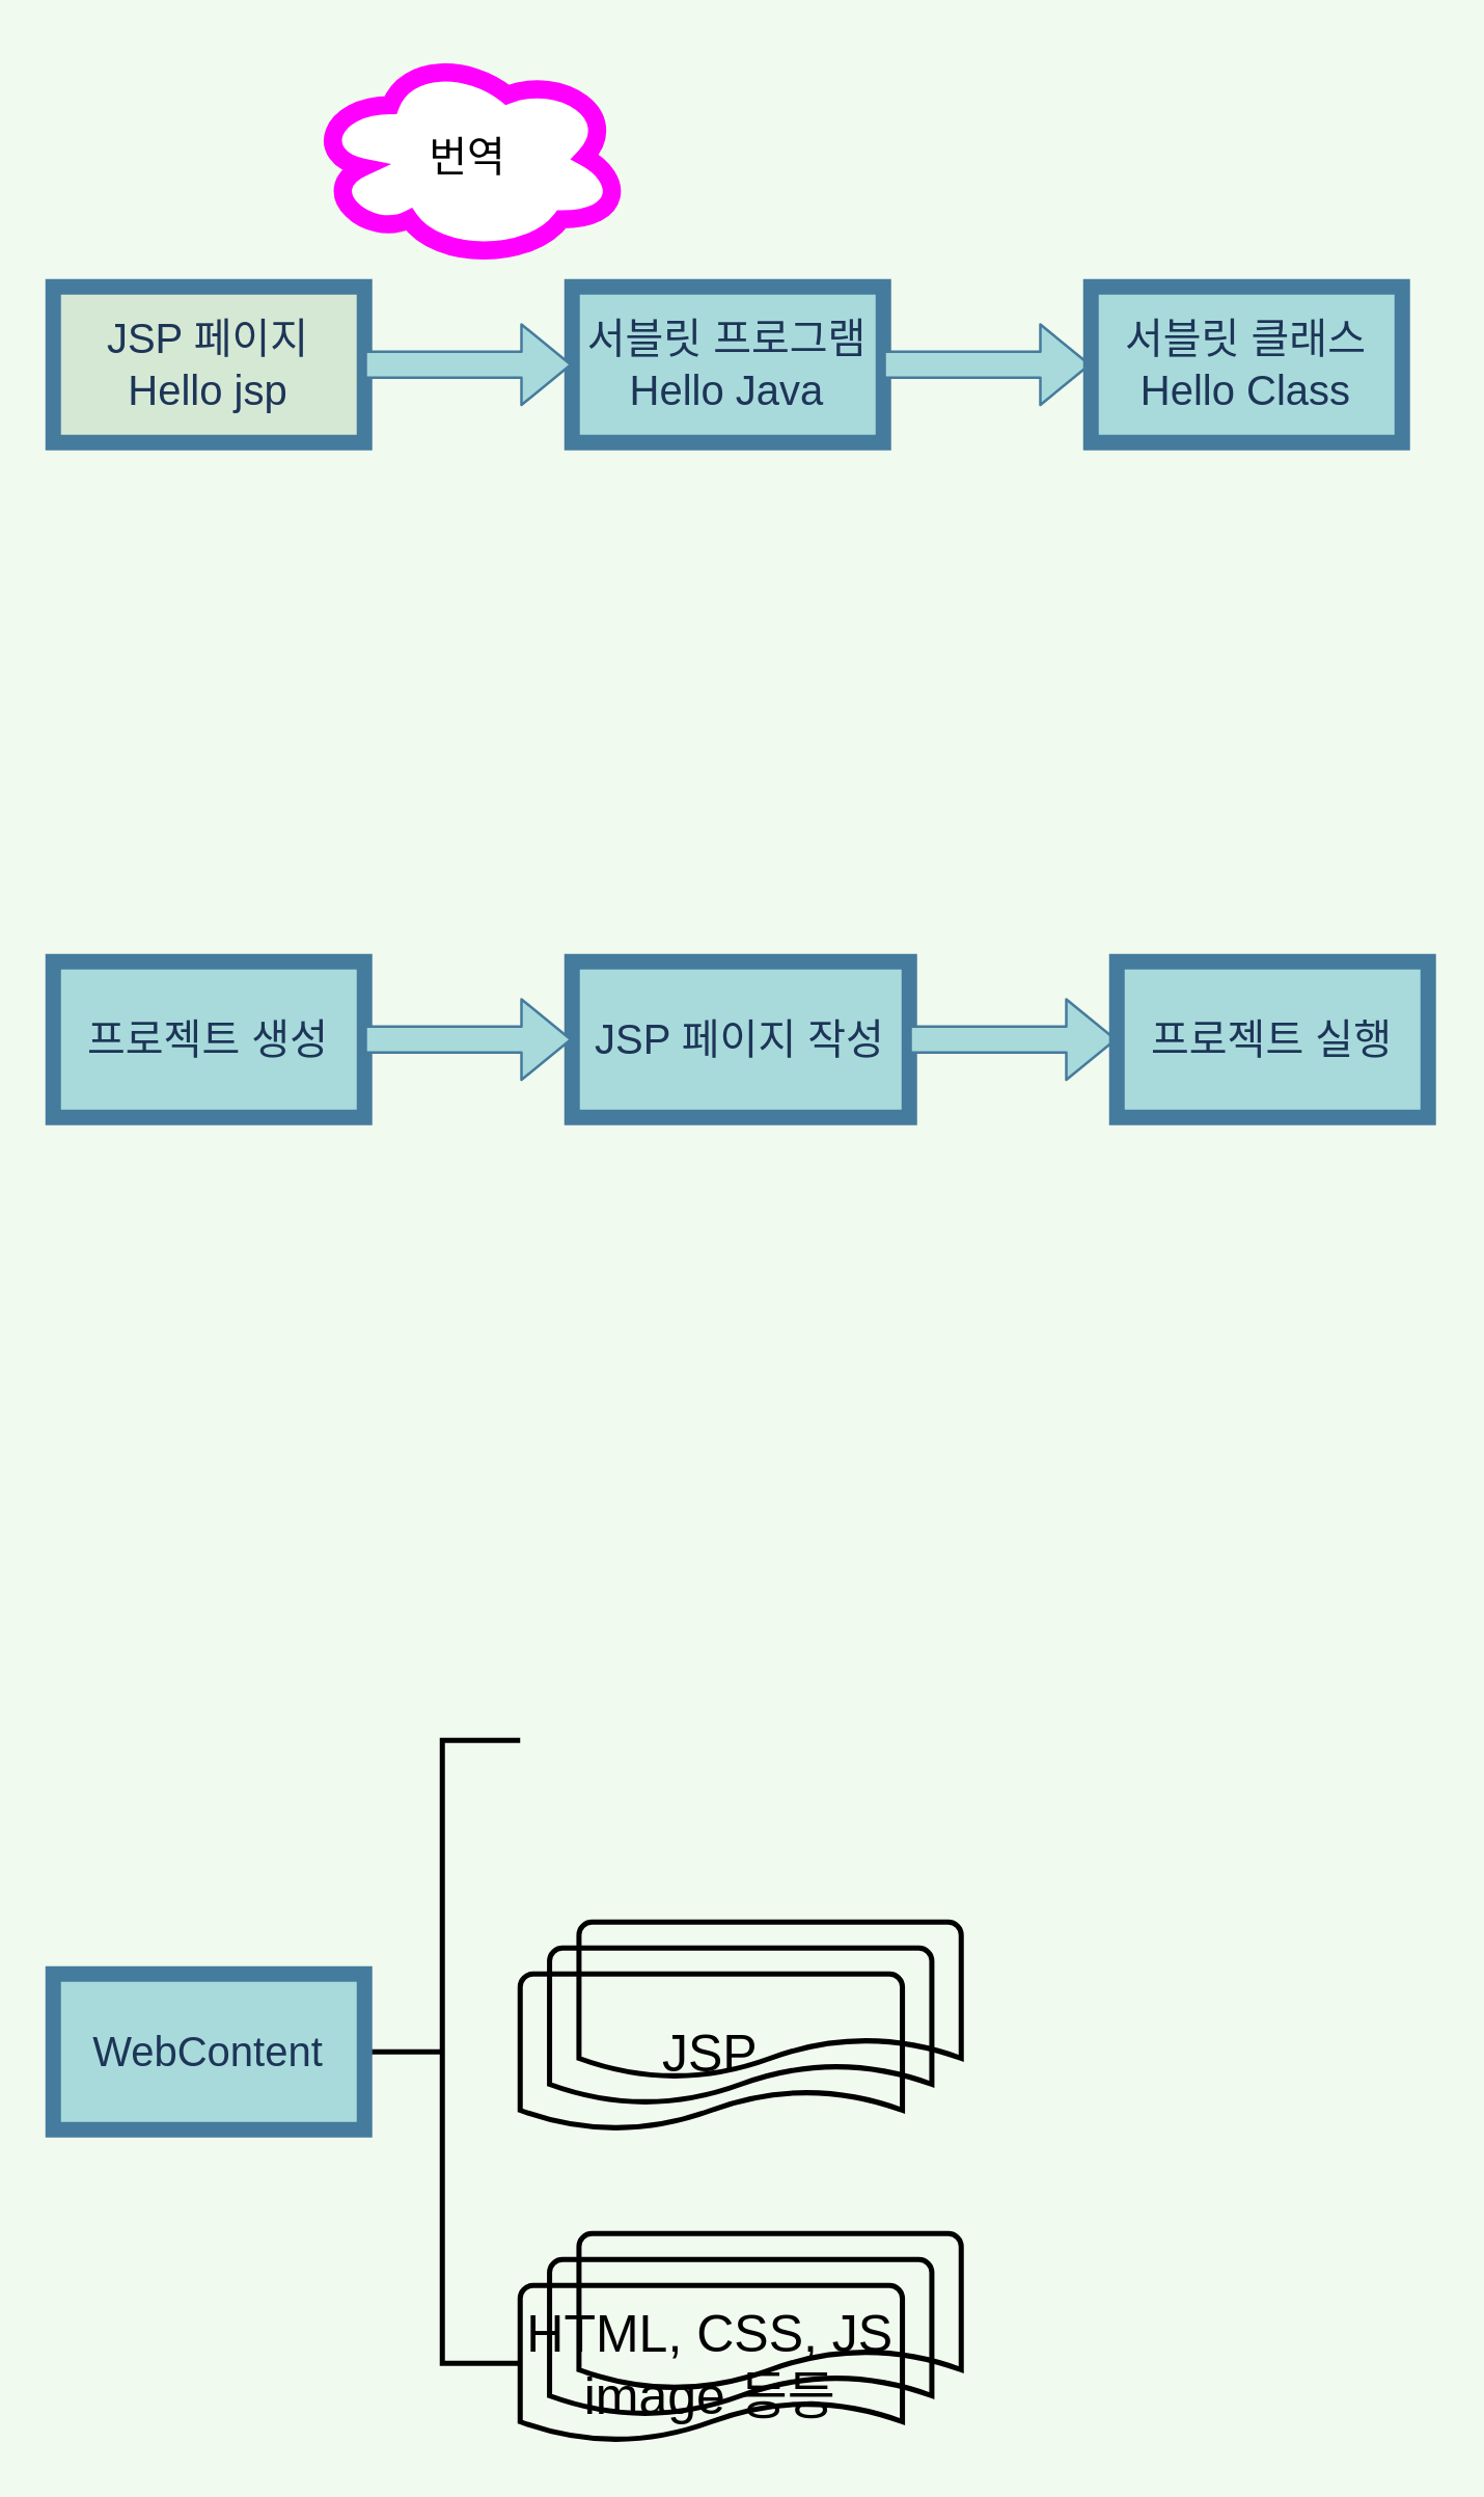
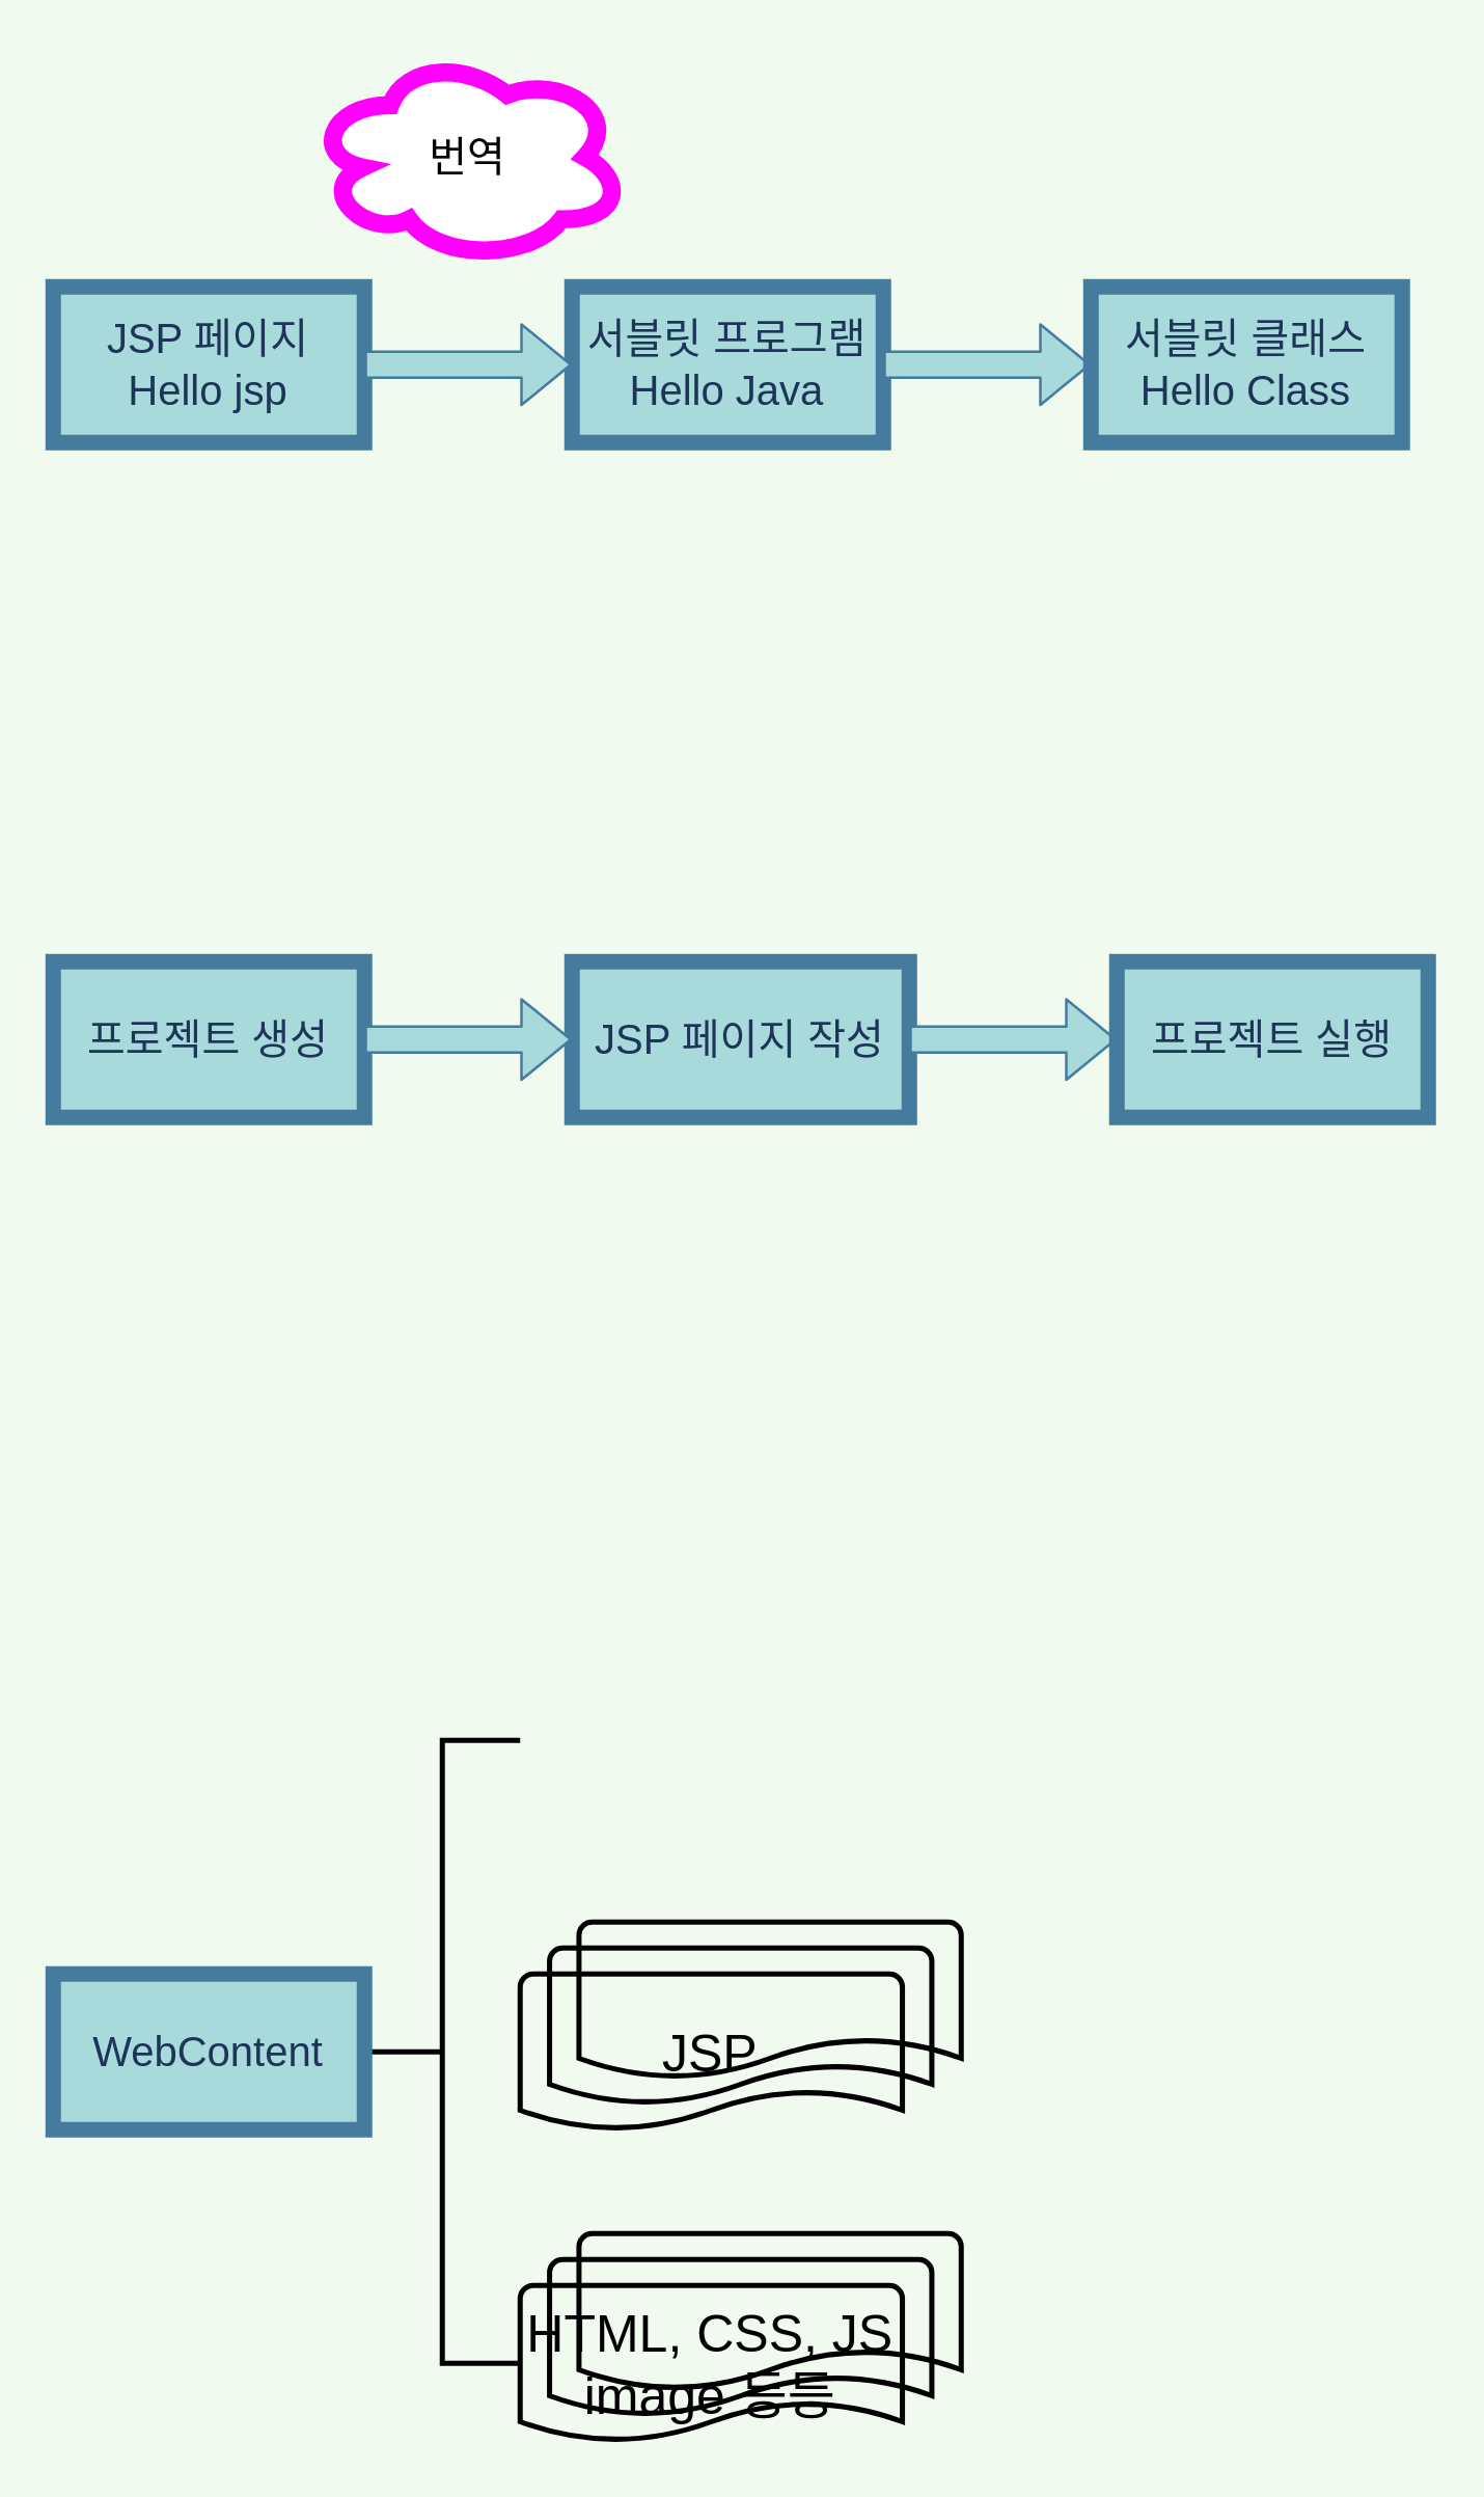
  <mxCell id="0" />
  <mxCell id="1" parent="0" />
- <mxCell id="2" value="JSP 페이지&lt;br&gt;Hello jsp" style="rounded=0;whiteSpace=wrap;html=1;strokeWidth=6;strokeColor=#457B9D;fillColor=#d5e8d4;fontColor=#1D3557;fontSize=16;" parent="1" vertex="1"><mxGeometry x="20" y="110" width="120" height="60" as="geometry" /></mxCell>
+ <mxCell id="2" value="JSP 페이지&lt;br&gt;Hello jsp" style="rounded=0;whiteSpace=wrap;html=1;strokeWidth=6;strokeColor=#457B9D;fillColor=#A8DADC;fontColor=#1D3557;fontSize=16;" parent="1" vertex="1"><mxGeometry x="20" y="110" width="120" height="60" as="geometry" /></mxCell>
  <mxCell id="3" value="서블릿 프로그램&lt;br&gt;Hello Java" style="rounded=0;whiteSpace=wrap;html=1;strokeWidth=6;strokeColor=#457B9D;fillColor=#A8DADC;fontColor=#1D3557;fontSize=16;" parent="1" vertex="1"><mxGeometry x="220" y="110" width="120" height="60" as="geometry" /></mxCell>
  <mxCell id="4" value="" style="shape=flexArrow;endArrow=classic;html=1;strokeColor=#457B9D;fillColor=#A8DADC;fontSize=16;fontColor=#1D3557;exitX=1;exitY=0.5;exitDx=0;exitDy=0;entryX=0;entryY=0.5;entryDx=0;entryDy=0;" parent="1" source="2" target="3" edge="1"><mxGeometry width="50" height="50" relative="1" as="geometry"><mxPoint x="370" y="470" as="sourcePoint" /><mxPoint x="420" y="420" as="targetPoint" /></mxGeometry></mxCell>
  <mxCell id="5" value="번역" style="ellipse;shape=cloud;whiteSpace=wrap;html=1;rounded=0;sketch=0;fontSize=16;strokeColor=#FF00FF;strokeWidth=7;" parent="1" vertex="1"><mxGeometry x="120" y="20" width="120" height="80" as="geometry" /></mxCell>
  <mxCell id="6" value="" style="shape=flexArrow;endArrow=classic;html=1;strokeColor=#457B9D;fillColor=#A8DADC;fontSize=16;fontColor=#1D3557;exitX=1;exitY=0.5;exitDx=0;exitDy=0;entryX=0;entryY=0.5;entryDx=0;entryDy=0;" parent="1" target="7" edge="1"><mxGeometry width="50" height="50" relative="1" as="geometry"><mxPoint x="340" y="140" as="sourcePoint" /><mxPoint x="620" y="420" as="targetPoint" /></mxGeometry></mxCell>
  <mxCell id="7" value="서블릿 클래스&lt;br&gt;Hello Class" style="rounded=0;whiteSpace=wrap;html=1;strokeWidth=6;strokeColor=#457B9D;fillColor=#A8DADC;fontColor=#1D3557;fontSize=16;" parent="1" vertex="1"><mxGeometry x="420" y="110" width="120" height="60" as="geometry" /></mxCell>
  <mxCell id="8" value="프로젝트 생성" style="rounded=0;whiteSpace=wrap;html=1;strokeWidth=6;strokeColor=#457B9D;fillColor=#A8DADC;fontColor=#1D3557;fontSize=16;" vertex="1" parent="1"><mxGeometry x="20" y="370" width="120" height="60" as="geometry" /></mxCell>
  <mxCell id="9" value="JSP 페이지 작성" style="rounded=0;whiteSpace=wrap;html=1;strokeWidth=6;strokeColor=#457B9D;fillColor=#A8DADC;fontColor=#1D3557;fontSize=16;" vertex="1" parent="1"><mxGeometry x="220" y="370" width="130" height="60" as="geometry" /></mxCell>
  <mxCell id="10" value="" style="shape=flexArrow;endArrow=classic;html=1;strokeColor=#457B9D;fillColor=#A8DADC;fontSize=16;fontColor=#1D3557;exitX=1;exitY=0.5;exitDx=0;exitDy=0;entryX=0;entryY=0.5;entryDx=0;entryDy=0;" edge="1" source="8" target="9" parent="1"><mxGeometry width="50" height="50" relative="1" as="geometry"><mxPoint x="370" y="730" as="sourcePoint" /><mxPoint x="420" y="680" as="targetPoint" /></mxGeometry></mxCell>
  <mxCell id="11" value="" style="shape=flexArrow;endArrow=classic;html=1;strokeColor=#457B9D;fillColor=#A8DADC;fontSize=16;fontColor=#1D3557;entryX=0;entryY=0.5;entryDx=0;entryDy=0;" edge="1" target="12" parent="1"><mxGeometry width="50" height="50" relative="1" as="geometry"><mxPoint x="350" y="400" as="sourcePoint" /><mxPoint x="630" y="680" as="targetPoint" /></mxGeometry></mxCell>
  <mxCell id="12" value="프로젝트 실행" style="rounded=0;whiteSpace=wrap;html=1;strokeWidth=6;strokeColor=#457B9D;fillColor=#A8DADC;fontColor=#1D3557;fontSize=16;" vertex="1" parent="1"><mxGeometry x="430" y="370" width="120" height="60" as="geometry" /></mxCell>
  <mxCell id="13" value="" style="group" vertex="1" connectable="0" parent="1"><mxGeometry x="200" y="860" width="170" height="80" as="geometry" /></mxCell>
  <mxCell id="14" value="" style="strokeWidth=2;html=1;shape=mxgraph.flowchart.document2;whiteSpace=wrap;size=0.25;fillColor=none;" vertex="1" parent="13"><mxGeometry x="22.667" width="147.333" height="60" as="geometry" /></mxCell>
  <mxCell id="15" value="" style="strokeWidth=2;html=1;shape=mxgraph.flowchart.document2;whiteSpace=wrap;size=0.25;fillColor=none;" vertex="1" parent="13"><mxGeometry x="11.333" y="10" width="147.333" height="60" as="geometry" /></mxCell>
  <mxCell id="16" value="HTML, CSS, JS&lt;br&gt;image 등등" style="strokeWidth=2;html=1;shape=mxgraph.flowchart.document2;whiteSpace=wrap;size=0.25;fillColor=none;fontSize=20;" vertex="1" parent="13"><mxGeometry y="20" width="147.333" height="60" as="geometry" /></mxCell>
  <mxCell id="17" value="" style="group" vertex="1" connectable="0" parent="1"><mxGeometry x="200" y="740" width="170" height="80" as="geometry" /></mxCell>
  <mxCell id="18" value="" style="strokeWidth=2;html=1;shape=mxgraph.flowchart.document2;whiteSpace=wrap;size=0.25;fillColor=none;" vertex="1" parent="17"><mxGeometry x="22.667" width="147.333" height="60" as="geometry" /></mxCell>
  <mxCell id="19" value="" style="strokeWidth=2;html=1;shape=mxgraph.flowchart.document2;whiteSpace=wrap;size=0.25;fillColor=none;" vertex="1" parent="17"><mxGeometry x="11.333" y="10" width="147.333" height="60" as="geometry" /></mxCell>
  <mxCell id="20" value="JSP" style="strokeWidth=2;html=1;shape=mxgraph.flowchart.document2;whiteSpace=wrap;size=0.25;fillColor=none;fontSize=20;" vertex="1" parent="17"><mxGeometry y="20" width="147.333" height="60" as="geometry" /></mxCell>
  <mxCell id="21" value="" style="strokeWidth=2;html=1;shape=mxgraph.flowchart.annotation_2;align=left;labelPosition=right;pointerEvents=1;fillColor=none;fontSize=20;" vertex="1" parent="1"><mxGeometry x="140" y="670" width="60" height="240" as="geometry" /></mxCell>
  <mxCell id="22" value="WebContent" style="rounded=0;whiteSpace=wrap;html=1;strokeWidth=6;strokeColor=#457B9D;fillColor=#A8DADC;fontColor=#1D3557;fontSize=16;" vertex="1" parent="1"><mxGeometry x="20" y="760" width="120" height="60" as="geometry" /></mxCell>
